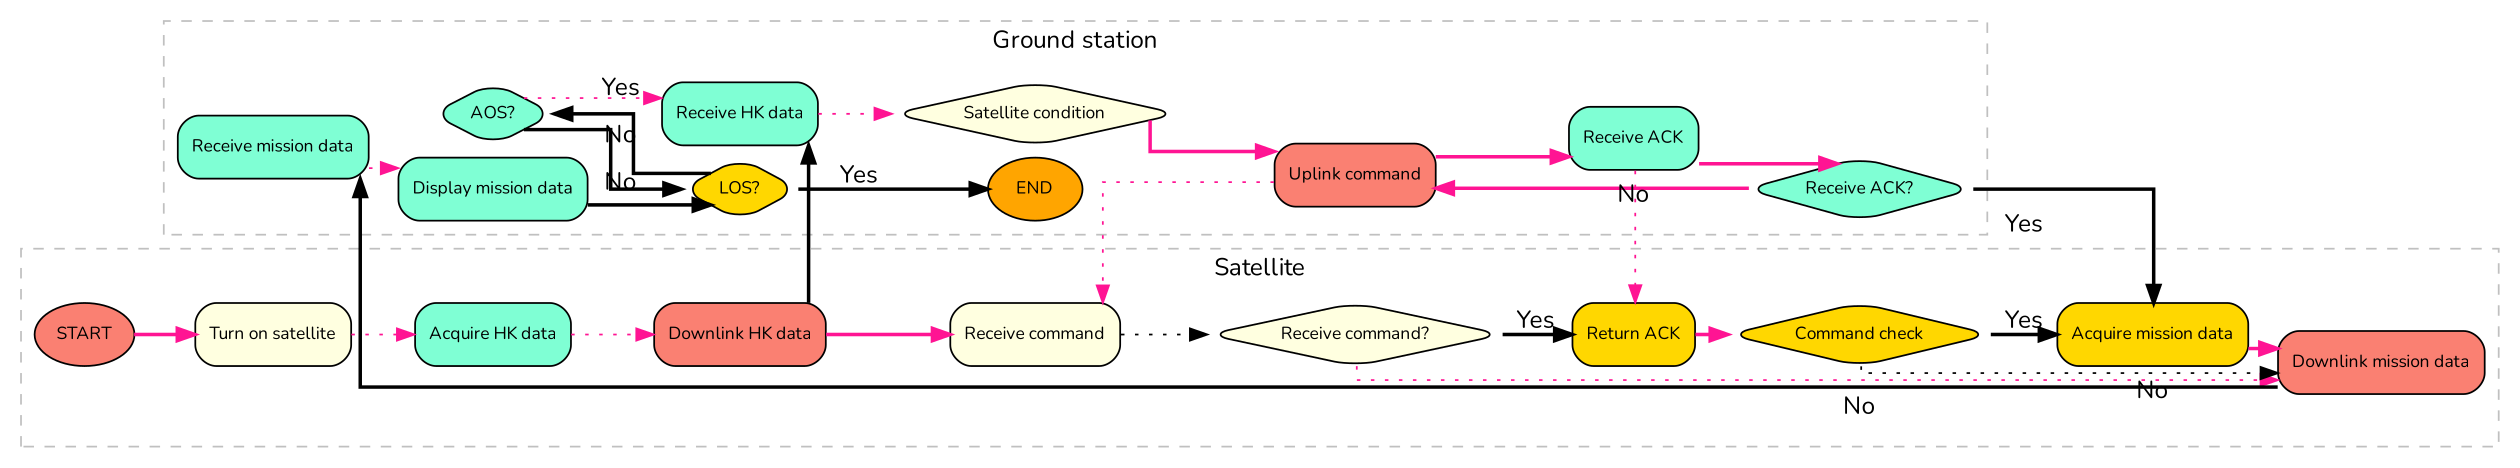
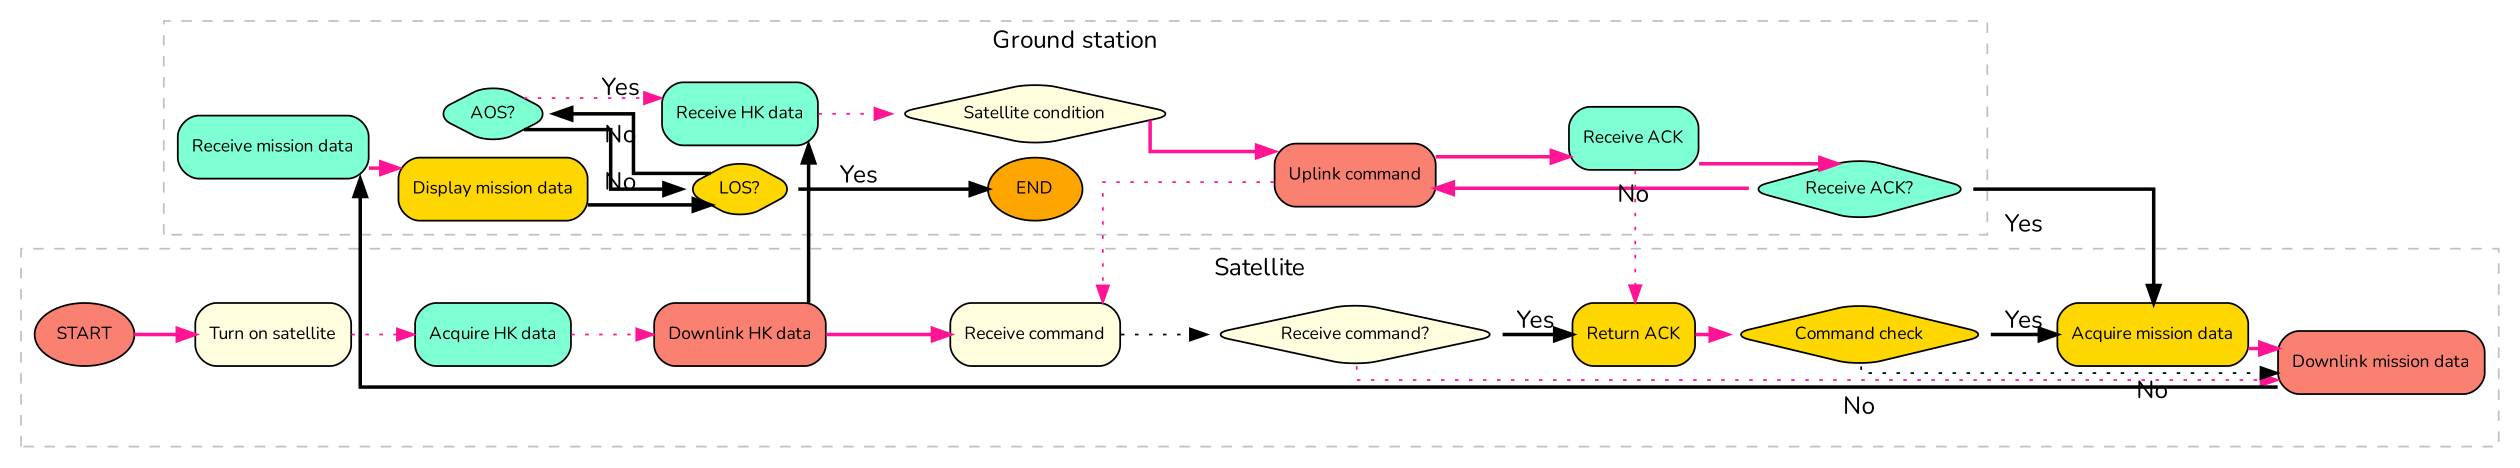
  digraph {
    fontname=Nunito
    nodesep=0.1
    rankdir=LR
    ranksep=0.1
    splines=ortho
    node [fillcolor=aquamarine fontname=Nunito fontsize=10 shape=box style="rounded,filled"]
    edge [color=deeppink fontname=Nunito style=bold]
    n1 [label="AOS?" shape=diamond]
    n2 [label="Receive HK data"]
    n3 [fillcolor=lightyellow label="Satellite condition" shape=diamond]
    n4 [fillcolor=salmon label="Uplink command"]
    n5 [label="Receive ACK"]
    n6 [label="Receive ACK?" shape=diamond]
    n7 [label="Receive mission data"]
-   n8 [label="Display mission data"]
+   n8 [fillcolor=gold label="Display mission data"]
    n9 [fillcolor=gold label="LOS?" shape=diamond]
    n10 [fillcolor=orange label=END shape=ellipse]
    n11 [fillcolor=salmon label=START shape=ellipse]
    n12 [fillcolor=lightyellow label="Turn on satellite"]
    n13 [label="Acquire HK data"]
    n14 [fillcolor=salmon label="Downlink HK data"]
    n15 [fillcolor=lightyellow label="Receive command"]
    n16 [fillcolor=lightyellow label="Receive command?" shape=diamond]
    n17 [fillcolor=gold label="Return ACK"]
    n18 [fillcolor=gold label="Command check" shape=diamond]
    n19 [fillcolor=gold label="Acquire mission data"]
    n20 [fillcolor=salmon label="Downlink mission data"]
    subgraph cluster_1 {
      color=grey
      label="Ground station"
      style=dashed
      n1
      n2
      n3
      n4
      n5
      n6
      n7
      n8
      n9
      n10
    }
    subgraph cluster_2 {
      color=grey
      label=Satellite
      style=dashed
      n11
      n12
      n13
      n14
      n15
      n16
      n17
      n18
      n19
      n20
    }
    n1 -> n2 [label=Yes style=dotted]
    n1 -> n9 [color=black label=No]
    n2 -> n3 [style=dotted]
    n3 -> n4
    n4 -> n5
    n4 -> n15 [style=dotted]
    n5 -> n6
    n5 -> n17 [style=dotted]
    n6 -> n4 [label=No]
    n6 -> n19 [color=black label=Yes]
-   n7 -> n8 [style=dotted]
+   n7 -> n8
    n8 -> n9 [color=black]
    n9 -> n1 [color=black label=No]
    n9 -> n10 [color=black label=Yes]
    n11 -> n12
    n12 -> n13 [style=dotted]
    n13 -> n14 [style=dotted]
    n14 -> n2 [color=black]
    n14 -> n15
    n15 -> n16 [color=black style=dotted]
    n16 -> n17 [color=black label=Yes]
    n16 -> n20 [label=No style=dotted]
    n17 -> n18
    n18 -> n19 [color=black label=Yes]
    n18 -> n20 [color=black label=No style=dotted]
    n19 -> n20
    n20 -> n7 [color=black]
  }
